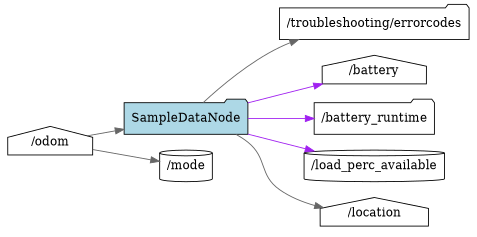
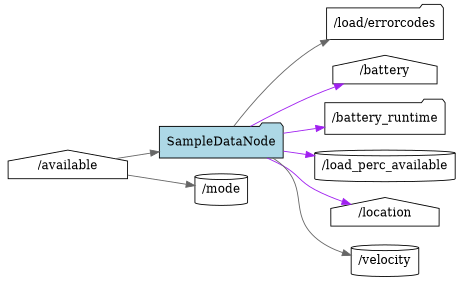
  digraph {
    rankdir=LR
    node [fillcolor=white shape=folder style=filled]
    edge [color=gray40]
    SampleDataNode [fillcolor=lightblue]
-   "/troubleshooting/errorcodes"
+   "/troubleshooting/errorcodes" [label="/load/errorcodes"]
    "/battery" [shape=house]
    "/battery_runtime"
    "/load_perc_available" [shape=cylinder]
    "/location" [shape=house]
+   "/velocity" [shape=cylinder]
    "/mode" [shape=cylinder]
-   "/odom" [shape=house]
+   "/odom" [shape=house label="/available"]
    SampleDataNode -> "/troubleshooting/errorcodes"
    SampleDataNode -> "/battery" [color=purple]
    SampleDataNode -> "/battery_runtime" [color=purple]
    SampleDataNode -> "/load_perc_available" [color=purple]
-   SampleDataNode -> "/location"
+   SampleDataNode -> "/location" [color=purple]
+   SampleDataNode -> "/velocity"
    "/odom" -> SampleDataNode
    "/odom" -> "/mode"
  }
